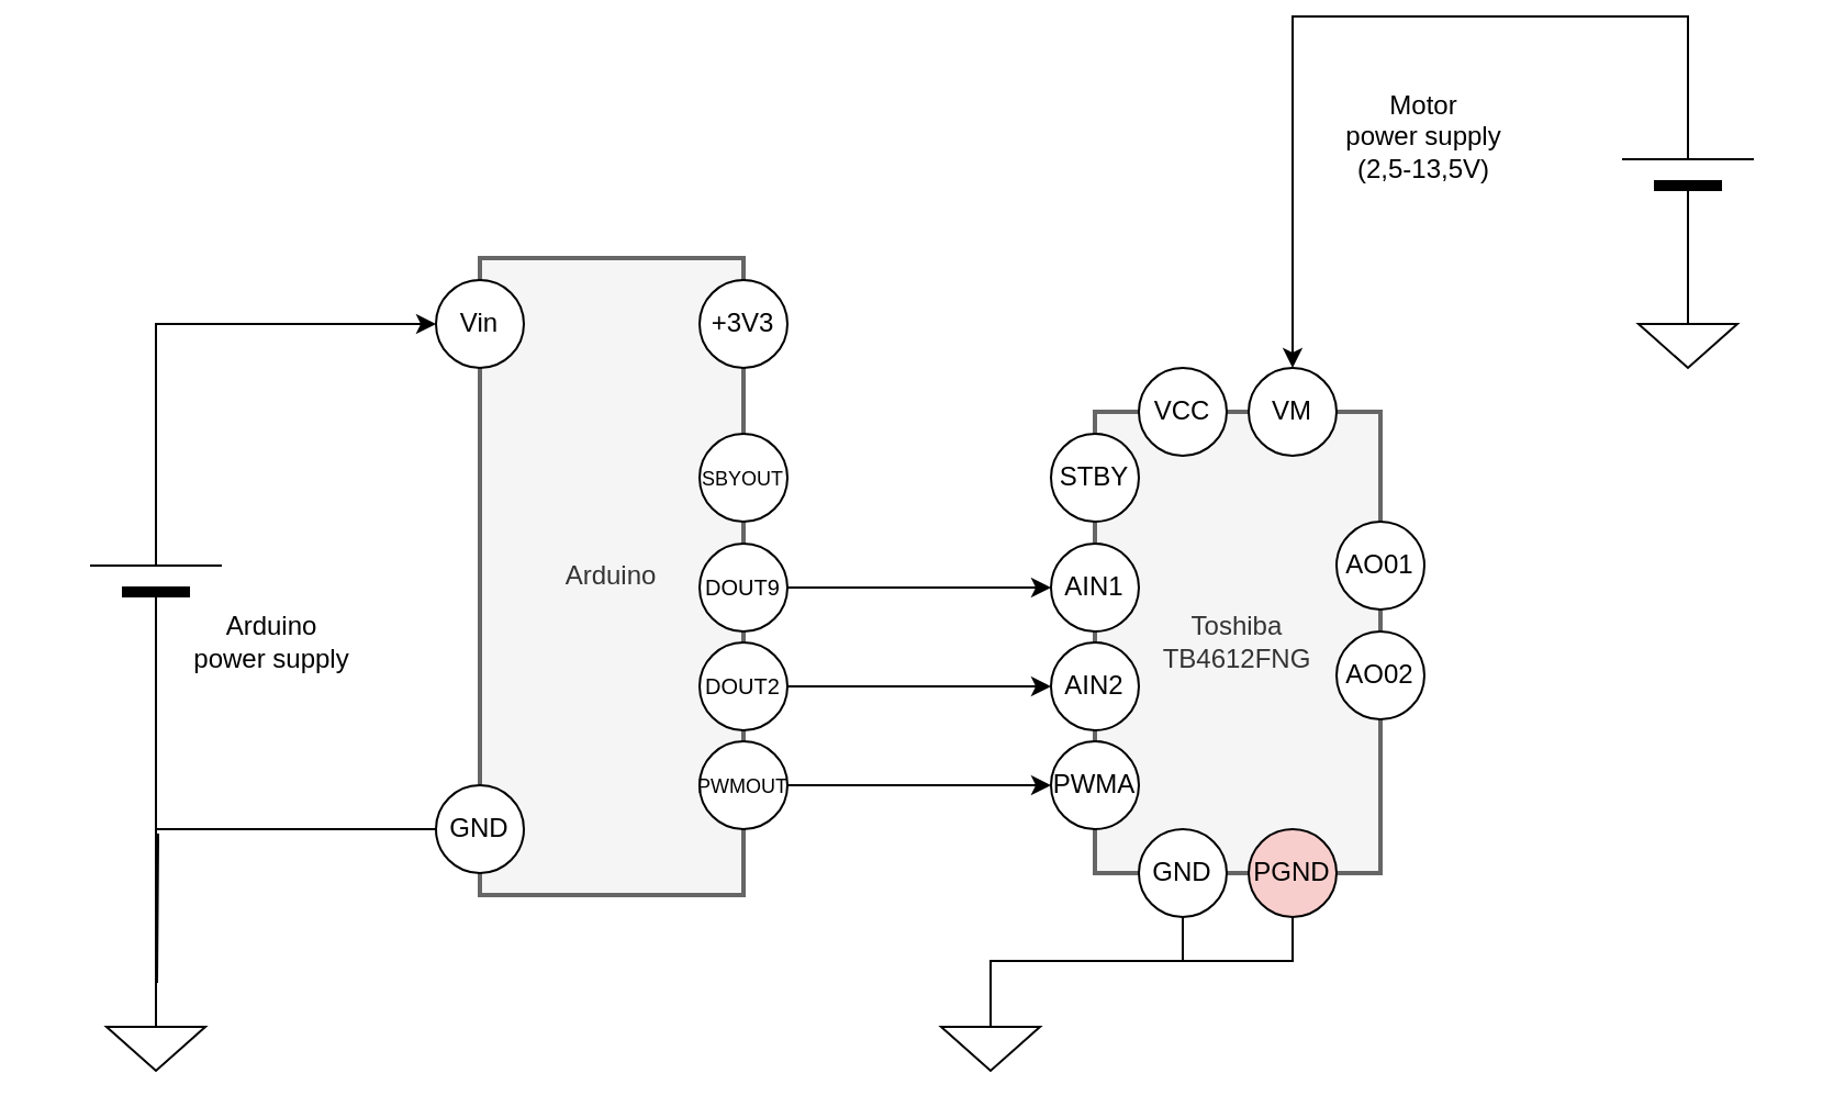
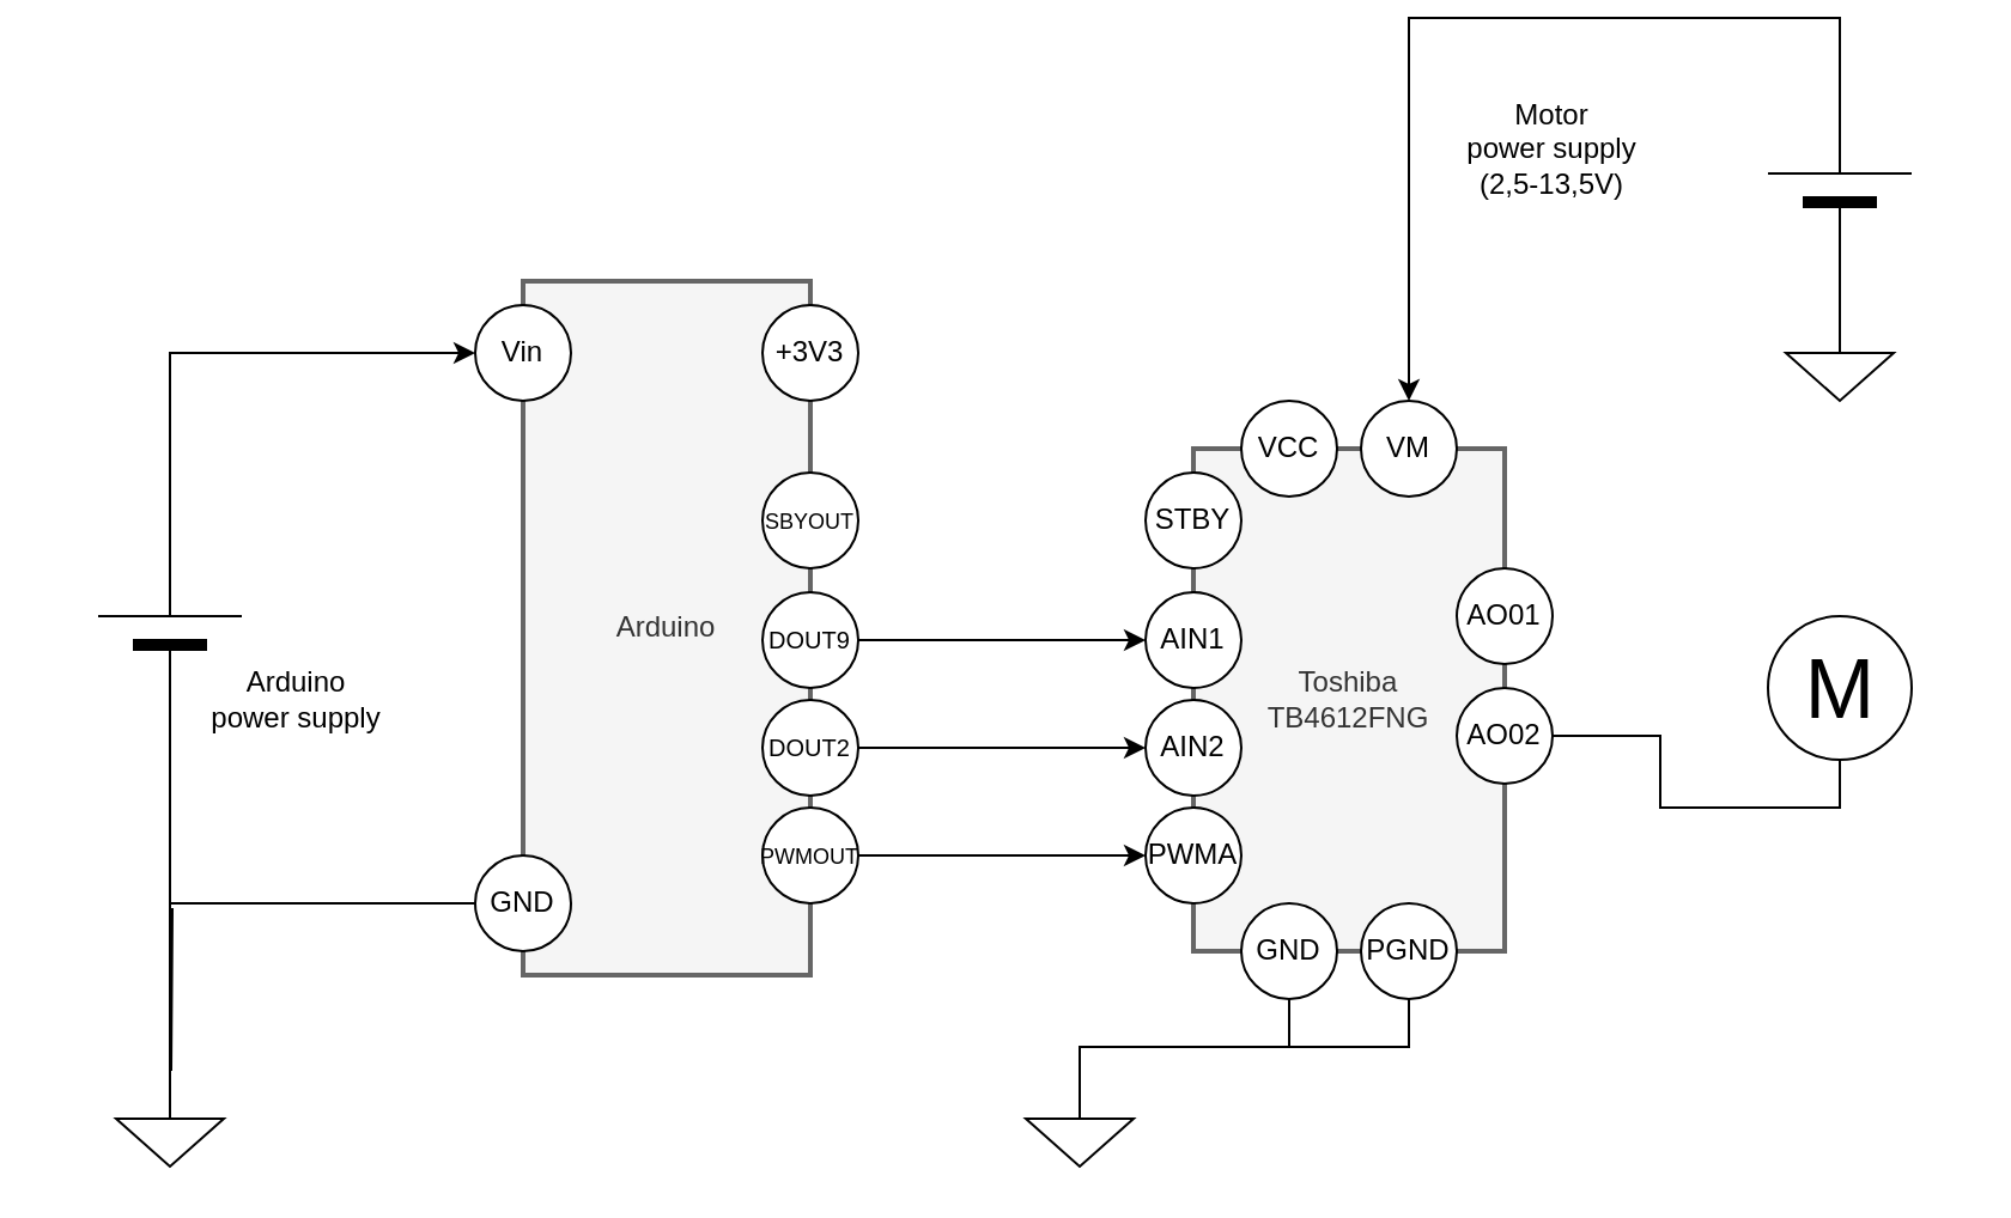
  <mxCell id="0" />
  <mxCell id="1" parent="0" />
  <mxCell id="2" style="edgeStyle=orthogonalEdgeStyle;rounded=0;html=1;exitX=0;exitY=0.5;exitPerimeter=0;entryX=0;entryY=0.5;entryPerimeter=0;labelBackgroundColor=none;startArrow=none;startFill=0;startSize=5;endArrow=none;endFill=0;endSize=5;jettySize=auto;orthogonalLoop=1;strokeWidth=1;fontFamily=Verdana;fontSize=12" parent="1" edge="1"><mxGeometry relative="1" as="geometry"><Array as="points"><mxPoint x="110" y="170" /><mxPoint x="110" y="40" /></Array><mxPoint x="150" y="40" as="targetPoint" /></mxGeometry></mxCell>
  <mxCell id="3" style="edgeStyle=orthogonalEdgeStyle;rounded=0;orthogonalLoop=1;jettySize=auto;html=1;exitX=1;exitY=0.5;exitDx=0;exitDy=0;entryX=0;entryY=0.5;entryDx=0;entryDy=0;" parent="1" source="24" target="33" edge="1"><mxGeometry relative="1" as="geometry" /></mxCell>
  <mxCell id="4" style="edgeStyle=orthogonalEdgeStyle;rounded=0;orthogonalLoop=1;jettySize=auto;html=1;exitX=1;exitY=0.5;exitDx=0;exitDy=0;entryX=0;entryY=0.5;entryDx=0;entryDy=0;" parent="1" source="25" target="34" edge="1"><mxGeometry relative="1" as="geometry" /></mxCell>
  <mxCell id="5" style="edgeStyle=orthogonalEdgeStyle;rounded=0;orthogonalLoop=1;jettySize=auto;html=1;exitX=1;exitY=0.5;exitDx=0;exitDy=0;entryX=0;entryY=0.5;entryDx=0;entryDy=0;" parent="1" source="26" target="35" edge="1"><mxGeometry relative="1" as="geometry" /></mxCell>
  <mxCell id="6" style="edgeStyle=orthogonalEdgeStyle;rounded=0;orthogonalLoop=1;jettySize=auto;html=1;exitX=0;exitY=0.5;exitDx=0;exitDy=0;entryX=0.5;entryY=0;entryDx=0;entryDy=0;entryPerimeter=0;endArrow=none;endFill=0;" parent="1" source="29" target="7" edge="1"><mxGeometry relative="1" as="geometry" /></mxCell>
  <mxCell id="7" value="" style="pointerEvents=1;verticalLabelPosition=bottom;shadow=0;dashed=0;align=center;html=1;verticalAlign=top;shape=mxgraph.electrical.signal_sources.signal_ground;" parent="1" vertex="1"><mxGeometry x="48" y="430" width="45" height="30" as="geometry" /></mxCell>
  <mxCell id="8" style="edgeStyle=orthogonalEdgeStyle;rounded=0;orthogonalLoop=1;jettySize=auto;html=1;exitX=0.5;exitY=1;exitDx=0;exitDy=0;entryX=0.5;entryY=0;entryDx=0;entryDy=0;entryPerimeter=0;endArrow=none;endFill=0;" parent="1" source="39" target="10" edge="1"><mxGeometry relative="1" as="geometry" /></mxCell>
  <mxCell id="9" style="edgeStyle=orthogonalEdgeStyle;rounded=0;orthogonalLoop=1;jettySize=auto;html=1;exitX=0.5;exitY=1;exitDx=0;exitDy=0;entryX=0.5;entryY=0;entryDx=0;entryDy=0;entryPerimeter=0;endArrow=none;endFill=0;" parent="1" source="40" target="10" edge="1"><mxGeometry relative="1" as="geometry" /></mxCell>
  <mxCell id="10" value="" style="pointerEvents=1;verticalLabelPosition=bottom;shadow=0;dashed=0;align=center;html=1;verticalAlign=top;shape=mxgraph.electrical.signal_sources.signal_ground;" parent="1" vertex="1"><mxGeometry x="428" y="430" width="45" height="30" as="geometry" /></mxCell>
+ <mxCell id="11" style="edgeStyle=orthogonalEdgeStyle;rounded=0;orthogonalLoop=1;jettySize=auto;html=1;exitX=1;exitY=0.5;exitDx=0;exitDy=0;entryX=0.5;entryY=1;entryDx=0;entryDy=0;endArrow=none;endFill=0;" parent="1" source="42" target="12" edge="1"><mxGeometry relative="1" as="geometry" /></mxCell>
+ <mxCell id="12" value="M" style="verticalLabelPosition=middle;shadow=0;dashed=0;align=center;html=1;verticalAlign=middle;strokeWidth=1;shape=ellipse;aspect=fixed;fontSize=35;" parent="1" vertex="1"><mxGeometry x="738" y="230" width="60" height="60" as="geometry" /></mxCell>
  <mxCell id="13" style="edgeStyle=orthogonalEdgeStyle;rounded=0;orthogonalLoop=1;jettySize=auto;html=1;exitX=1;exitY=0.5;exitDx=0;exitDy=0;exitPerimeter=0;entryX=0;entryY=0.5;entryDx=0;entryDy=0;endArrow=classic;endFill=1;" parent="1" source="15" target="27" edge="1"><mxGeometry relative="1" as="geometry" /></mxCell>
  <mxCell id="14" style="edgeStyle=orthogonalEdgeStyle;rounded=0;orthogonalLoop=1;jettySize=auto;html=1;exitX=0;exitY=0.5;exitDx=0;exitDy=0;exitPerimeter=0;endArrow=none;endFill=0;" parent="1" source="15" edge="1"><mxGeometry relative="1" as="geometry"><mxPoint x="71" y="420" as="targetPoint" /></mxGeometry></mxCell>
  <mxCell id="15" value="" style="verticalLabelPosition=bottom;shadow=0;dashed=0;align=center;fillColor=#000000;html=1;verticalAlign=top;strokeWidth=1;shape=mxgraph.electrical.miscellaneous.monocell_battery;rotation=-90;" parent="1" vertex="1"><mxGeometry x="20.5" y="205" width="100" height="60" as="geometry" /></mxCell>
  <mxCell id="16" style="edgeStyle=orthogonalEdgeStyle;rounded=0;orthogonalLoop=1;jettySize=auto;html=1;exitX=1;exitY=0.5;exitDx=0;exitDy=0;exitPerimeter=0;entryX=0.5;entryY=0;entryDx=0;entryDy=0;" parent="1" source="18" target="37" edge="1"><mxGeometry relative="1" as="geometry" /></mxCell>
  <mxCell id="17" style="edgeStyle=orthogonalEdgeStyle;rounded=0;orthogonalLoop=1;jettySize=auto;html=1;exitX=0;exitY=0.5;exitDx=0;exitDy=0;exitPerimeter=0;entryX=0.5;entryY=0;entryDx=0;entryDy=0;entryPerimeter=0;endArrow=none;endFill=0;" parent="1" source="18" target="19" edge="1"><mxGeometry relative="1" as="geometry" /></mxCell>
  <mxCell id="18" value="" style="verticalLabelPosition=bottom;shadow=0;dashed=0;align=center;fillColor=#000000;html=1;verticalAlign=top;strokeWidth=1;shape=mxgraph.electrical.miscellaneous.monocell_battery;rotation=-90;" parent="1" vertex="1"><mxGeometry x="718" y="20" width="100" height="60" as="geometry" /></mxCell>
  <mxCell id="19" value="" style="pointerEvents=1;verticalLabelPosition=bottom;shadow=0;dashed=0;align=center;html=1;verticalAlign=top;shape=mxgraph.electrical.signal_sources.signal_ground;" parent="1" vertex="1"><mxGeometry x="745.5" y="110" width="45" height="30" as="geometry" /></mxCell>
  <mxCell id="20" value="Motor&lt;br&gt;power supply&lt;br&gt;(2,5-13,5V)" style="text;html=1;strokeColor=none;fillColor=none;align=center;verticalAlign=middle;whiteSpace=wrap;rounded=0;" parent="1" vertex="1"><mxGeometry x="608" y="25" width="80" height="20" as="geometry" /></mxCell>
  <mxCell id="21" value="Arduino&lt;br&gt;power supply" style="text;html=1;align=center;verticalAlign=middle;resizable=0;points=[];autosize=1;" parent="1" vertex="1"><mxGeometry x="78" y="250" width="90" height="30" as="geometry" /></mxCell>
  <mxCell id="22" value="" style="group" parent="1" vertex="1" connectable="0"><mxGeometry x="198" y="90" width="160" height="290" as="geometry" /></mxCell>
  <mxCell id="23" value="Arduino" style="rounded=0;whiteSpace=wrap;html=1;fillColor=#f5f5f5;strokeColor=#666666;fontColor=#333333;strokeWidth=2;" parent="22" vertex="1"><mxGeometry x="20" width="120" height="290" as="geometry" /></mxCell>
  <mxCell id="24" value="&lt;font style=&quot;font-size: 10px&quot;&gt;DOUT9&lt;/font&gt;" style="ellipse;whiteSpace=wrap;html=1;aspect=fixed;" parent="22" vertex="1"><mxGeometry x="120" y="130" width="40" height="40" as="geometry" /></mxCell>
  <mxCell id="25" value="&lt;font style=&quot;font-size: 10px&quot;&gt;DOUT2&lt;/font&gt;" style="ellipse;whiteSpace=wrap;html=1;aspect=fixed;" parent="22" vertex="1"><mxGeometry x="120" y="175" width="40" height="40" as="geometry" /></mxCell>
  <mxCell id="26" value="&lt;font style=&quot;font-size: 9px&quot;&gt;PWMOUT&lt;/font&gt;" style="ellipse;whiteSpace=wrap;html=1;aspect=fixed;" parent="22" vertex="1"><mxGeometry x="120" y="220" width="40" height="40" as="geometry" /></mxCell>
  <mxCell id="27" value="Vin" style="ellipse;whiteSpace=wrap;html=1;aspect=fixed;" parent="22" vertex="1"><mxGeometry y="10" width="40" height="40" as="geometry" /></mxCell>
  <mxCell id="28" value="+3V3" style="ellipse;whiteSpace=wrap;html=1;aspect=fixed;" parent="22" vertex="1"><mxGeometry x="120" y="10" width="40" height="40" as="geometry" /></mxCell>
  <mxCell id="29" value="GND" style="ellipse;whiteSpace=wrap;html=1;aspect=fixed;" parent="22" vertex="1"><mxGeometry y="240" width="40" height="40" as="geometry" /></mxCell>
  <mxCell id="30" value="&lt;font style=&quot;font-size: 9px&quot;&gt;SBYOUT&lt;/font&gt;" style="ellipse;whiteSpace=wrap;html=1;aspect=fixed;" vertex="1" parent="22"><mxGeometry x="120" y="80" width="40" height="40" as="geometry" /></mxCell>
  <mxCell id="31" value="" style="group" parent="1" vertex="1" connectable="0"><mxGeometry x="478" y="140" width="170" height="250" as="geometry" /></mxCell>
  <mxCell id="32" value="Toshiba&lt;br&gt;TB4612FNG" style="rounded=0;whiteSpace=wrap;html=1;fillColor=#f5f5f5;strokeColor=#666666;fontColor=#333333;strokeWidth=2;" parent="31" vertex="1"><mxGeometry x="20" y="20" width="130" height="210" as="geometry" /></mxCell>
  <mxCell id="33" value="AIN1" style="ellipse;whiteSpace=wrap;html=1;aspect=fixed;" parent="31" vertex="1"><mxGeometry y="80" width="40" height="40" as="geometry" /></mxCell>
  <mxCell id="34" value="AIN2" style="ellipse;whiteSpace=wrap;html=1;aspect=fixed;" parent="31" vertex="1"><mxGeometry y="125" width="40" height="40" as="geometry" /></mxCell>
  <mxCell id="35" value="PWMA" style="ellipse;whiteSpace=wrap;html=1;aspect=fixed;" parent="31" vertex="1"><mxGeometry y="170" width="40" height="40" as="geometry" /></mxCell>
  <mxCell id="36" value="VCC" style="ellipse;whiteSpace=wrap;html=1;aspect=fixed;" parent="31" vertex="1"><mxGeometry x="40" width="40" height="40" as="geometry" /></mxCell>
  <mxCell id="37" value="VM" style="ellipse;whiteSpace=wrap;html=1;aspect=fixed;" parent="31" vertex="1"><mxGeometry x="90" width="40" height="40" as="geometry" /></mxCell>
  <mxCell id="38" value="STBY" style="ellipse;whiteSpace=wrap;html=1;aspect=fixed;" parent="31" vertex="1"><mxGeometry y="30" width="40" height="40" as="geometry" /></mxCell>
  <mxCell id="39" value="GND" style="ellipse;whiteSpace=wrap;html=1;aspect=fixed;" parent="31" vertex="1"><mxGeometry x="40" y="210" width="40" height="40" as="geometry" /></mxCell>
- <mxCell id="40" value="PGND" style="ellipse;whiteSpace=wrap;html=1;aspect=fixed;fillColor=#f8cecc;" parent="31" vertex="1"><mxGeometry x="90" y="210" width="40" height="40" as="geometry" /></mxCell>
+ <mxCell id="40" value="PGND" style="ellipse;whiteSpace=wrap;html=1;aspect=fixed;" parent="31" vertex="1"><mxGeometry x="90" y="210" width="40" height="40" as="geometry" /></mxCell>
  <mxCell id="41" value="AO01" style="ellipse;whiteSpace=wrap;html=1;aspect=fixed;" parent="31" vertex="1"><mxGeometry x="130" y="70" width="40" height="40" as="geometry" /></mxCell>
  <mxCell id="42" value="AO02" style="ellipse;whiteSpace=wrap;html=1;aspect=fixed;" parent="31" vertex="1"><mxGeometry x="130" y="120" width="40" height="40" as="geometry" /></mxCell>
